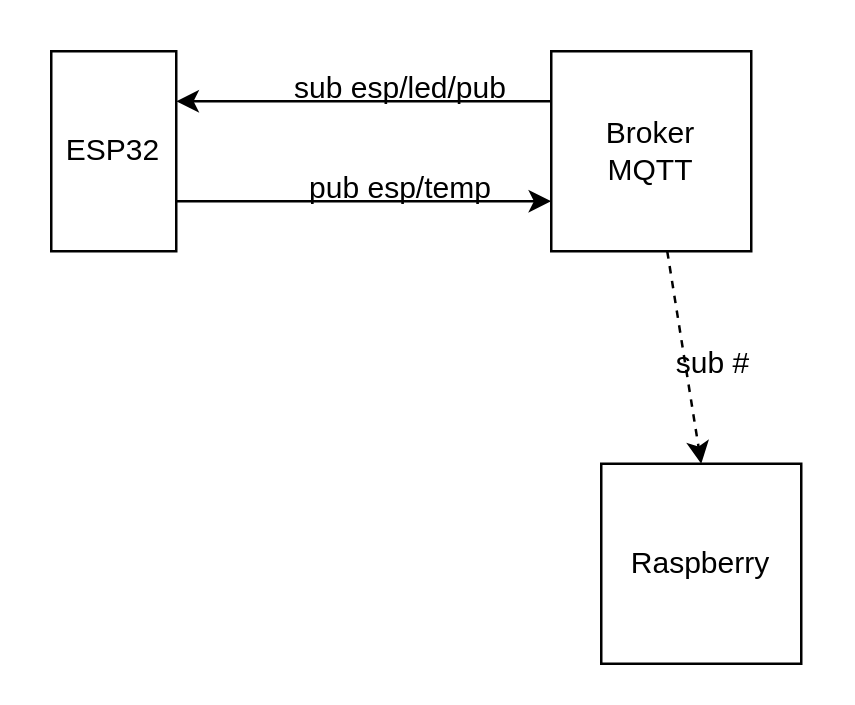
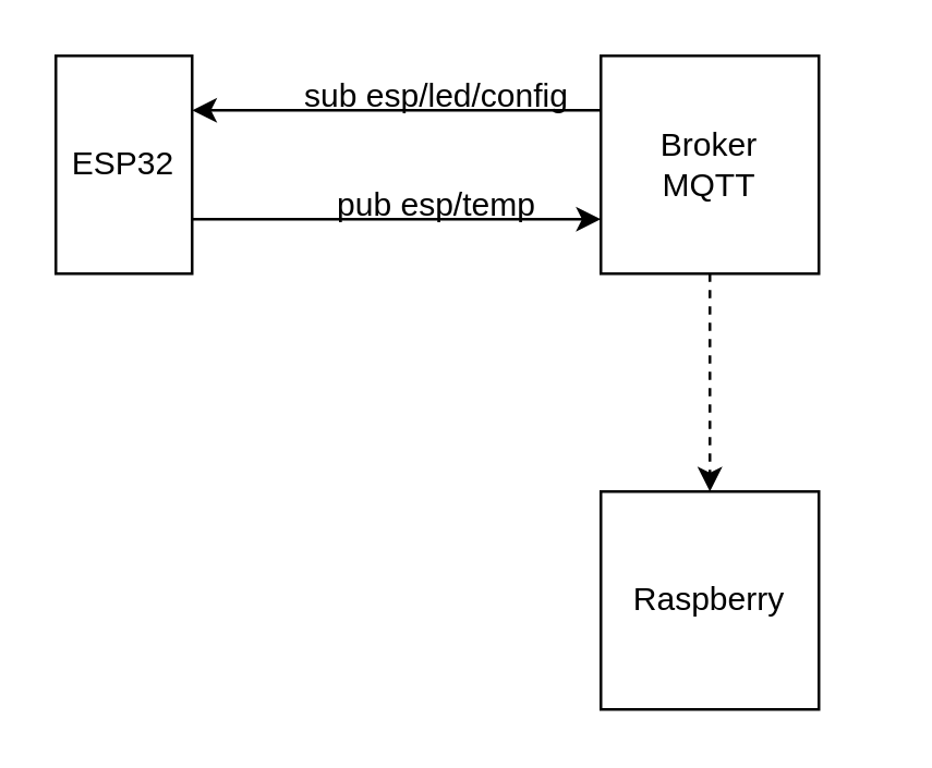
  <mxCell id="0" />
  <mxCell id="1" parent="0" />
  <mxCell id="2" style="edgeStyle=none;html=1;exitX=0;exitY=0.25;exitDx=0;exitDy=0;entryX=1;entryY=0.25;entryDx=0;entryDy=0;" edge="1" parent="1" source="4" target="6"><mxGeometry relative="1" as="geometry" /></mxCell>
  <mxCell id="3" style="edgeStyle=none;html=1;entryX=0.5;entryY=0;entryDx=0;entryDy=0;dashed=1;" edge="1" parent="1" source="4" target="7"><mxGeometry relative="1" as="geometry" /></mxCell>
  <mxCell id="4" value="Broker&lt;br&gt;MQTT" style="whiteSpace=wrap;html=1;aspect=fixed;" vertex="1" parent="1"><mxGeometry x="220" y="20" width="80" height="80" as="geometry" /></mxCell>
  <mxCell id="5" style="edgeStyle=none;html=1;exitX=1;exitY=0.75;exitDx=0;exitDy=0;entryX=0;entryY=0.75;entryDx=0;entryDy=0;" edge="1" parent="1" source="6" target="4"><mxGeometry relative="1" as="geometry" /></mxCell>
  <mxCell id="6" value="ESP32" style="whiteSpace=wrap;html=1;aspect=fixed;" vertex="1" parent="1"><mxGeometry x="20" y="20" width="50" height="80" as="geometry" /></mxCell>
- <mxCell id="7" value="Raspberry" style="whiteSpace=wrap;html=1;aspect=fixed;" vertex="1" parent="1"><mxGeometry x="240" y="185" width="80" height="80" as="geometry" /></mxCell>
- <mxCell id="8" value="sub #" style="text;html=1;strokeColor=none;fillColor=none;align=center;verticalAlign=middle;whiteSpace=wrap;rounded=0;" vertex="1" parent="1"><mxGeometry x="250" y="130" width="70" height="30" as="geometry" /></mxCell>
- <mxCell id="9" value="sub esp/led/pub" style="text;html=1;strokeColor=none;fillColor=none;align=center;verticalAlign=middle;whiteSpace=wrap;rounded=0;" vertex="1" parent="1"><mxGeometry x="100" y="20" width="120" height="30" as="geometry" /></mxCell>
+ <mxCell id="7" value="Raspberry" style="whiteSpace=wrap;html=1;aspect=fixed;" vertex="1" parent="1"><mxGeometry x="220" y="180" width="80" height="80" as="geometry" /></mxCell>
+ <mxCell id="9" value="sub esp/led/config" style="text;html=1;strokeColor=none;fillColor=none;align=center;verticalAlign=middle;whiteSpace=wrap;rounded=0;" vertex="1" parent="1"><mxGeometry x="100" y="20" width="120" height="30" as="geometry" /></mxCell>
  <mxCell id="10" value="pub esp/temp" style="text;html=1;strokeColor=none;fillColor=none;align=center;verticalAlign=middle;whiteSpace=wrap;rounded=0;" vertex="1" parent="1"><mxGeometry x="100" y="60" width="120" height="30" as="geometry" /></mxCell>
